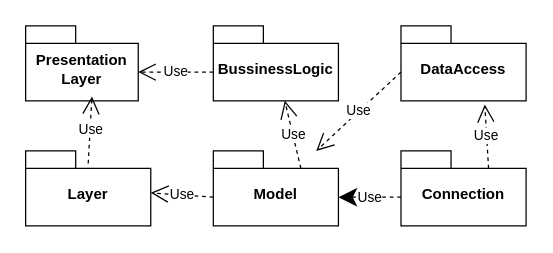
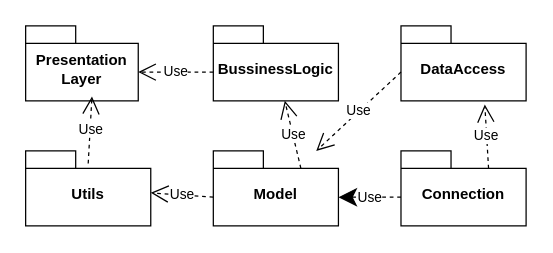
  <mxCell id="0" />
  <mxCell id="1" parent="0" />
  <mxCell id="2" value="Presentation Layer" style="shape=folder;fontStyle=1;spacingTop=10;tabWidth=40;tabHeight=14;tabPosition=left;html=1;whiteSpace=wrap;" vertex="1" parent="1"><mxGeometry x="20" y="20" width="90" height="60" as="geometry" /></mxCell>
  <mxCell id="3" value="BussinessLogic" style="shape=folder;fontStyle=1;spacingTop=10;tabWidth=40;tabHeight=14;tabPosition=left;html=1;whiteSpace=wrap;" vertex="1" parent="1"><mxGeometry x="170" y="20" width="100" height="60" as="geometry" /></mxCell>
  <mxCell id="4" value="DataAccess" style="shape=folder;fontStyle=1;spacingTop=10;tabWidth=40;tabHeight=14;tabPosition=left;html=1;whiteSpace=wrap;" vertex="1" parent="1"><mxGeometry x="320" y="20" width="100" height="60" as="geometry" /></mxCell>
- <mxCell id="5" value="Layer" style="shape=folder;fontStyle=1;spacingTop=10;tabWidth=40;tabHeight=14;tabPosition=left;html=1;whiteSpace=wrap;" vertex="1" parent="1"><mxGeometry x="20" y="120" width="100" height="60" as="geometry" /></mxCell>
+ <mxCell id="5" value="Utils" style="shape=folder;fontStyle=1;spacingTop=10;tabWidth=40;tabHeight=14;tabPosition=left;html=1;whiteSpace=wrap;" vertex="1" parent="1"><mxGeometry x="20" y="120" width="100" height="60" as="geometry" /></mxCell>
  <mxCell id="6" value="Model" style="shape=folder;fontStyle=1;spacingTop=10;tabWidth=40;tabHeight=14;tabPosition=left;html=1;whiteSpace=wrap;" vertex="1" parent="1"><mxGeometry x="170" y="120" width="100" height="60" as="geometry" /></mxCell>
  <mxCell id="7" value="Connection" style="shape=folder;fontStyle=1;spacingTop=10;tabWidth=40;tabHeight=14;tabPosition=left;html=1;whiteSpace=wrap;" vertex="1" parent="1"><mxGeometry x="320" y="120" width="100" height="60" as="geometry" /></mxCell>
  <mxCell id="8" value="Use" style="endArrow=open;endSize=12;dashed=1;html=1;rounded=0;exitX=0;exitY=0;exitDx=0;exitDy=37;exitPerimeter=0;entryX=0;entryY=0;entryDx=90;entryDy=37;entryPerimeter=0;" edge="1" parent="1" source="3" target="2"><mxGeometry width="160" relative="1" as="geometry"><mxPoint x="130" y="210" as="sourcePoint" /><mxPoint x="290" y="210" as="targetPoint" /></mxGeometry></mxCell>
  <mxCell id="9" value="Use" style="endArrow=open;endSize=12;dashed=1;html=1;rounded=0;exitX=0;exitY=0;exitDx=0;exitDy=37;exitPerimeter=0;" edge="1" parent="1" source="4" target="6"><mxGeometry width="160" relative="1" as="geometry"><mxPoint x="130" y="210" as="sourcePoint" /><mxPoint x="290" y="210" as="targetPoint" /></mxGeometry></mxCell>
  <mxCell id="10" value="Use" style="endArrow=open;endSize=12;dashed=1;html=1;rounded=0;exitX=0;exitY=0;exitDx=70;exitDy=14;exitPerimeter=0;entryX=0.67;entryY=1.05;entryDx=0;entryDy=0;entryPerimeter=0;" edge="1" parent="1" source="7" target="4"><mxGeometry width="160" relative="1" as="geometry"><mxPoint x="130" y="210" as="sourcePoint" /><mxPoint x="290" y="210" as="targetPoint" /></mxGeometry></mxCell>
  <mxCell id="11" value="Use" style="endArrow=classic;endSize=12;dashed=1;html=1;rounded=0;exitX=0;exitY=0;exitDx=0;exitDy=37;exitPerimeter=0;entryX=0;entryY=0;entryDx=100;entryDy=37;entryPerimeter=0;" edge="1" parent="1" source="7" target="6"><mxGeometry width="160" relative="1" as="geometry"><mxPoint x="130" y="210" as="sourcePoint" /><mxPoint x="290" y="210" as="targetPoint" /></mxGeometry></mxCell>
  <mxCell id="12" value="Use" style="endArrow=open;endSize=12;dashed=1;html=1;rounded=0;exitX=0;exitY=0;exitDx=0;exitDy=37;exitPerimeter=0;" edge="1" parent="1" source="6" target="5"><mxGeometry width="160" relative="1" as="geometry"><mxPoint x="130" y="210" as="sourcePoint" /><mxPoint x="290" y="210" as="targetPoint" /></mxGeometry></mxCell>
  <mxCell id="13" value="Use" style="endArrow=open;endSize=12;dashed=1;html=1;rounded=0;exitX=0.5;exitY=0.167;exitDx=0;exitDy=0;exitPerimeter=0;entryX=0.589;entryY=0.942;entryDx=0;entryDy=0;entryPerimeter=0;" edge="1" parent="1" source="5" target="2"><mxGeometry width="160" relative="1" as="geometry"><mxPoint x="130" y="210" as="sourcePoint" /><mxPoint x="290" y="210" as="targetPoint" /></mxGeometry></mxCell>
  <mxCell id="14" value="Use" style="endArrow=open;endSize=12;dashed=1;html=1;rounded=0;exitX=0;exitY=0;exitDx=70;exitDy=14;exitPerimeter=0;" edge="1" parent="1" source="6" target="3"><mxGeometry width="160" relative="1" as="geometry"><mxPoint x="130" y="210" as="sourcePoint" /><mxPoint x="290" y="210" as="targetPoint" /></mxGeometry></mxCell>
